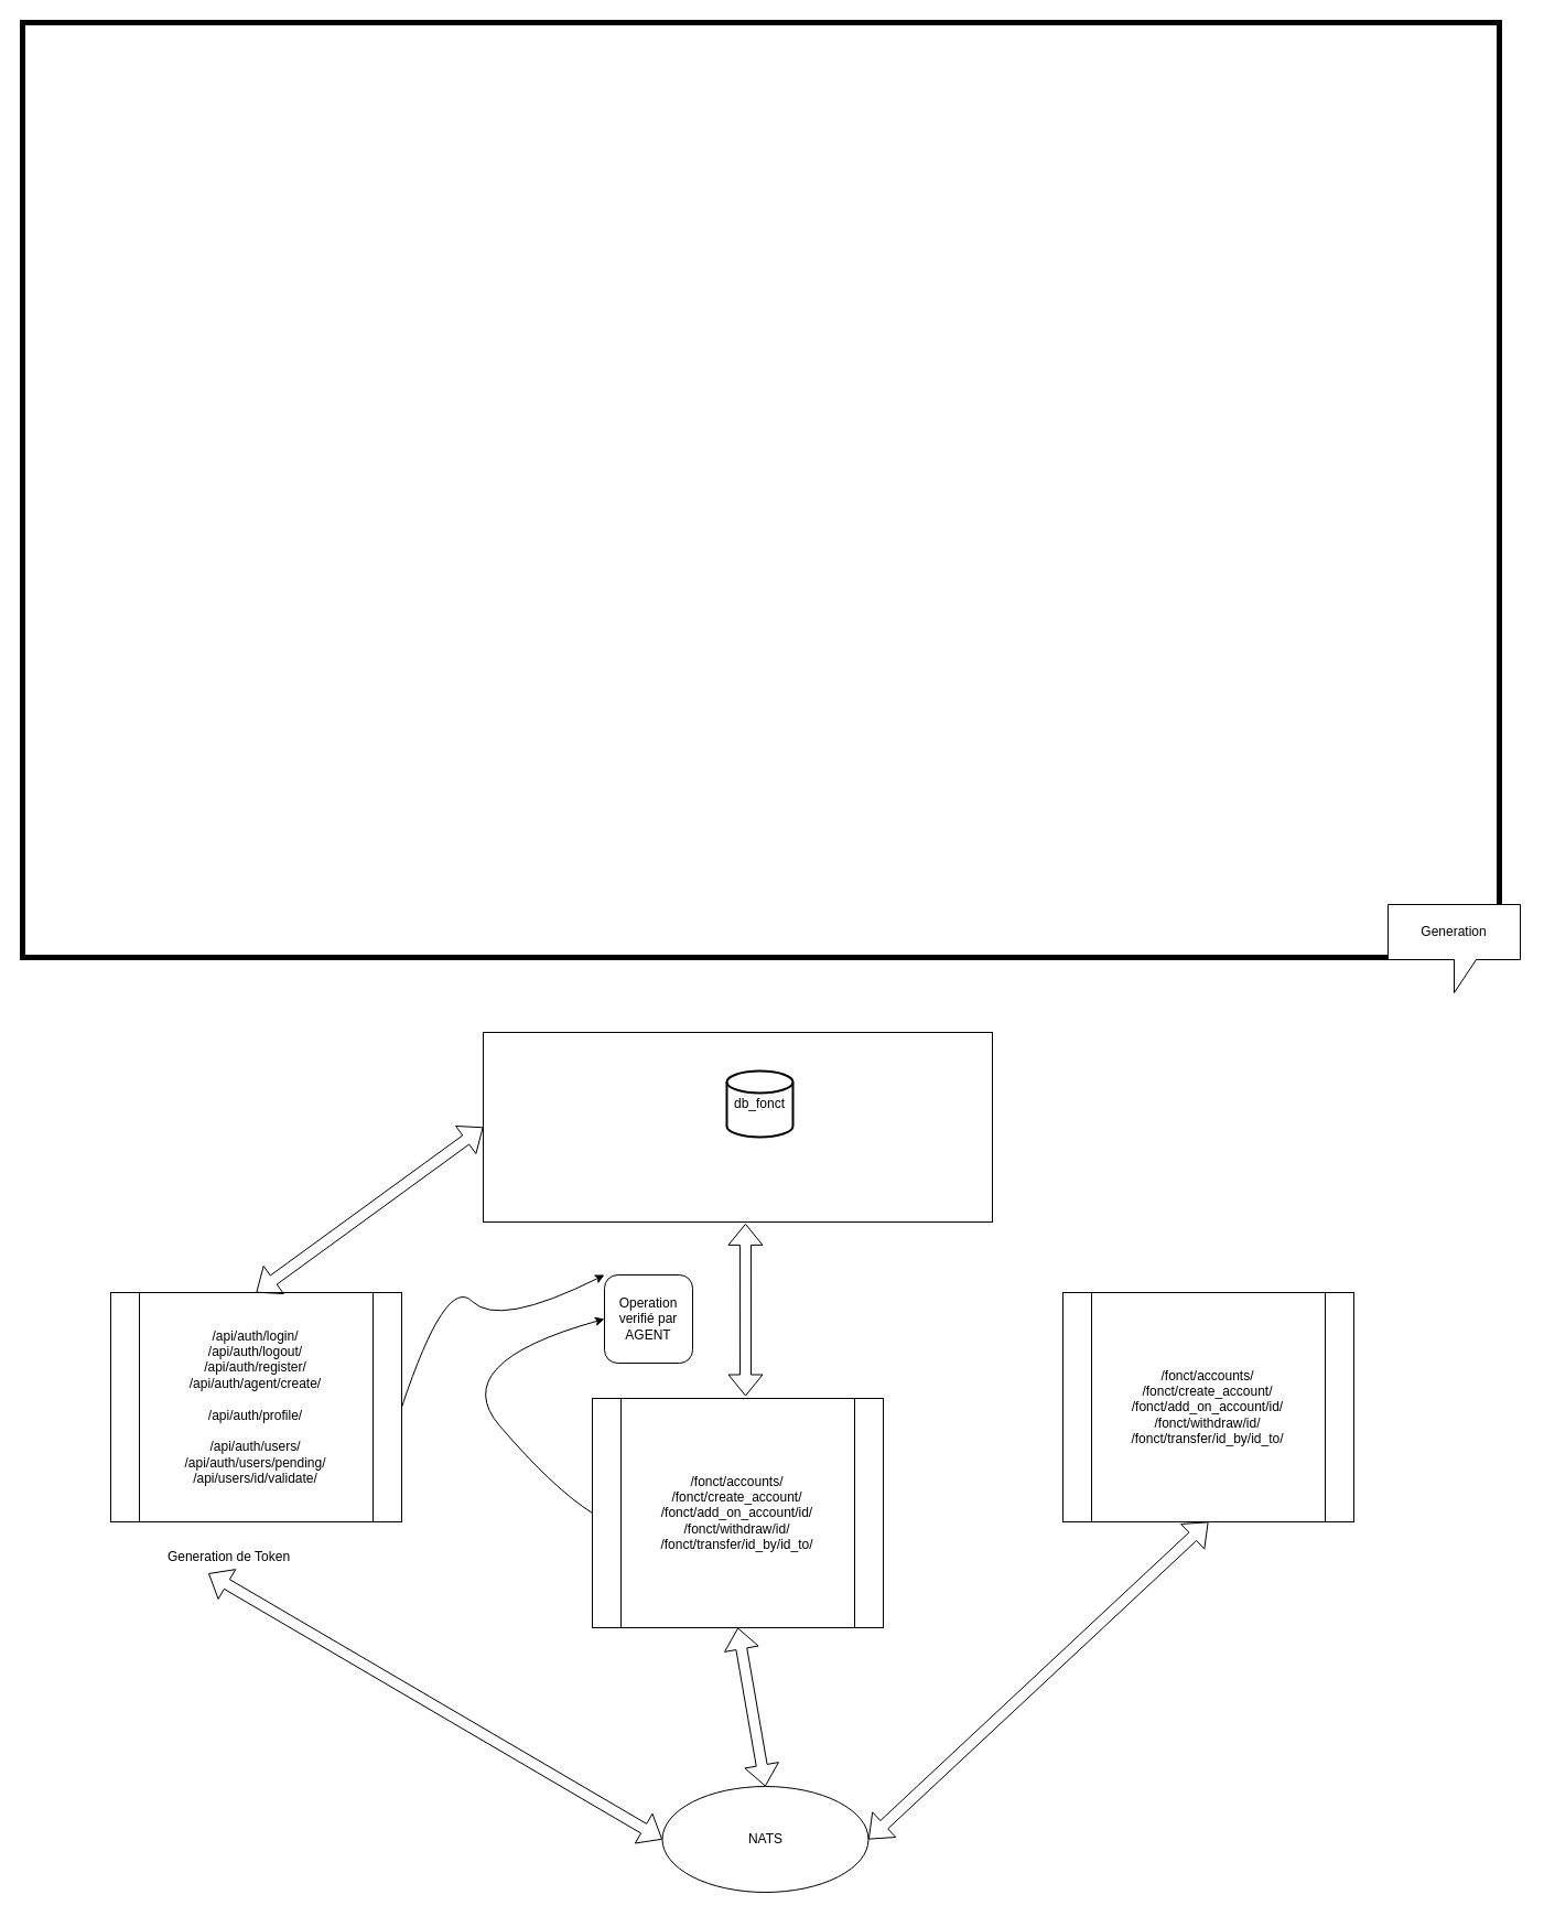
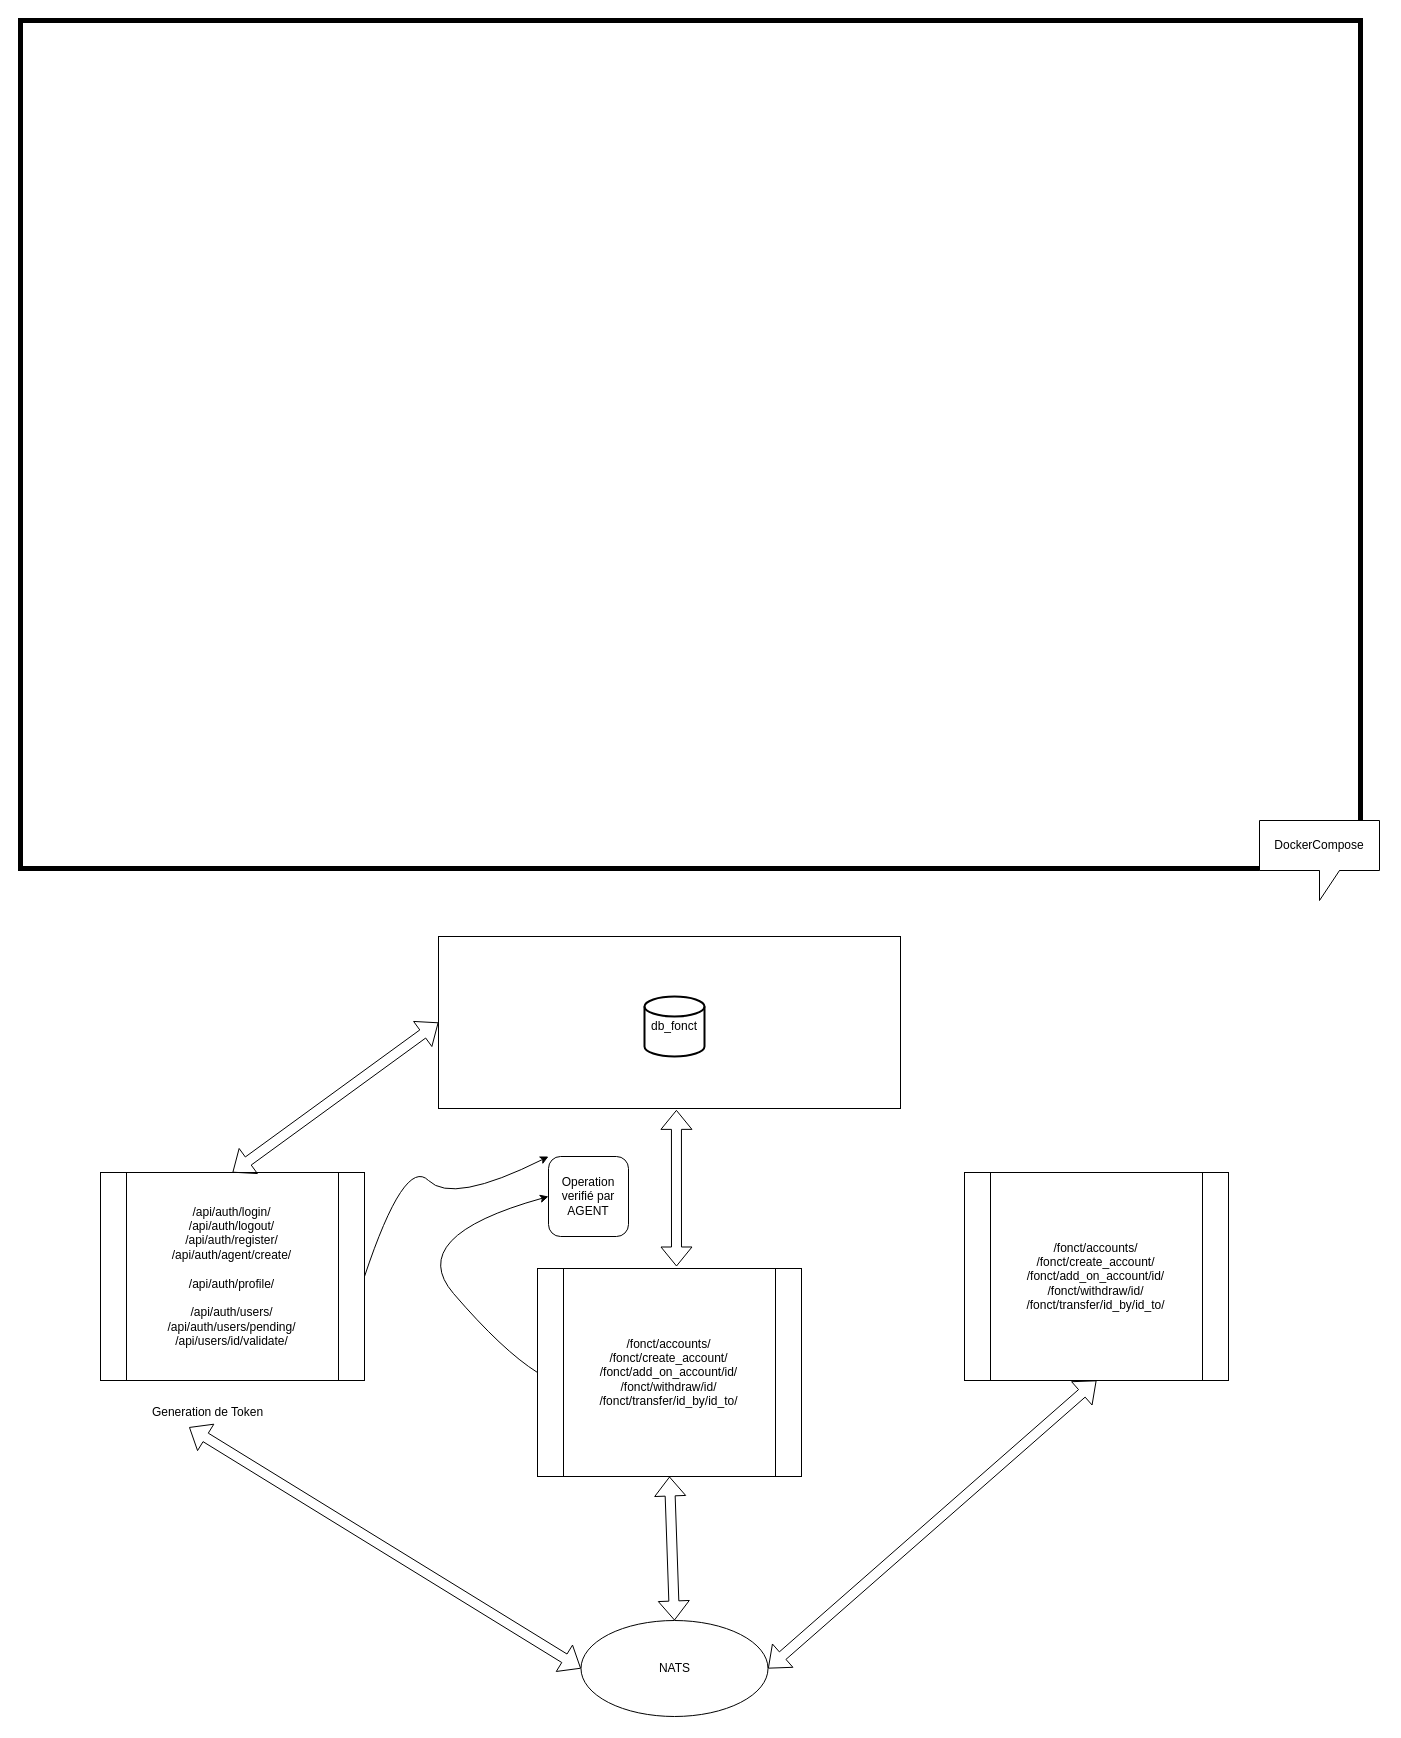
  <mxCell id="0" />
  <mxCell id="1" parent="0" />
  <mxCell id="2" value="" style="rounded=0;whiteSpace=wrap;html=1;" vertex="1" parent="1"><mxGeometry x="438" y="936" width="462" height="172" as="geometry" /></mxCell>
- <mxCell id="3" value="db_fonct" style="strokeWidth=2;html=1;shape=mxgraph.flowchart.database;whiteSpace=wrap;" vertex="1" parent="1"><mxGeometry x="659" y="971" width="60" height="60" as="geometry" /></mxCell>
+ <mxCell id="3" value="db_fonct" style="strokeWidth=2;html=1;shape=mxgraph.flowchart.database;whiteSpace=wrap;" vertex="1" parent="1"><mxGeometry x="644" y="996" width="60" height="60" as="geometry" /></mxCell>
  <mxCell id="4" value="/api/auth/login/&lt;br&gt;/api/auth/logout/&lt;br&gt;&lt;div&gt;/api/auth/register/&lt;br&gt;/api/auth/agent/create/&lt;br&gt;&lt;br&gt;/api/auth/profile/&lt;br&gt;&lt;br&gt;/api/auth/users/&lt;br&gt;/api/auth/users/pending/&lt;br&gt;/api/users/id/validate/&lt;/div&gt;" style="shape=process;whiteSpace=wrap;html=1;backgroundOutline=1;" vertex="1" parent="1"><mxGeometry x="100" y="1172" width="264" height="208" as="geometry" /></mxCell>
  <mxCell id="5" value="" style="shape=flexArrow;endArrow=classic;startArrow=classic;html=1;rounded=0;exitX=0.5;exitY=0;exitDx=0;exitDy=0;entryX=0;entryY=0.5;entryDx=0;entryDy=0;" edge="1" parent="1" source="4" target="2"><mxGeometry width="100" height="100" relative="1" as="geometry"><mxPoint x="436" y="1192" as="sourcePoint" /><mxPoint x="536" y="1092" as="targetPoint" /></mxGeometry></mxCell>
  <mxCell id="6" value="Generation de Token" style="text;html=1;align=center;verticalAlign=middle;resizable=0;points=[];autosize=1;strokeColor=none;fillColor=none;" vertex="1" parent="1"><mxGeometry x="135" y="1396" width="144" height="32" as="geometry" /></mxCell>
  <mxCell id="7" value="/fonct/accounts/&lt;br&gt;/fonct/create_account/&lt;br&gt;/fonct/add_on_account/id/&lt;br&gt;/fonct/withdraw/id/&lt;br&gt;/fonct/transfer/id_by/id_to/" style="shape=process;whiteSpace=wrap;html=1;backgroundOutline=1;" vertex="1" parent="1"><mxGeometry x="537" y="1268" width="264" height="208" as="geometry" /></mxCell>
  <mxCell id="8" value="Operation verifié par AGENT" style="whiteSpace=wrap;html=1;aspect=fixed;rounded=1;" vertex="1" parent="1"><mxGeometry x="548" y="1156" width="80" height="80" as="geometry" /></mxCell>
  <mxCell id="9" value="" style="curved=1;endArrow=classic;html=1;rounded=0;exitX=0;exitY=0.5;exitDx=0;exitDy=0;entryX=0;entryY=0.5;entryDx=0;entryDy=0;" edge="1" parent="1" source="7" target="8"><mxGeometry width="50" height="50" relative="1" as="geometry"><mxPoint x="452" y="1350" as="sourcePoint" /><mxPoint x="628" y="1188" as="targetPoint" /><Array as="points"><mxPoint x="502" y="1350" /><mxPoint x="404" y="1236" /></Array></mxGeometry></mxCell>
  <mxCell id="10" value="" style="shape=flexArrow;endArrow=classic;startArrow=classic;html=1;rounded=0;entryX=0.515;entryY=1.008;entryDx=0;entryDy=0;entryPerimeter=0;" edge="1" parent="1" target="2"><mxGeometry width="100" height="100" relative="1" as="geometry"><mxPoint x="676" y="1266" as="sourcePoint" /><mxPoint x="722" y="1156" as="targetPoint" /></mxGeometry></mxCell>
  <mxCell id="11" value="" style="curved=1;endArrow=classic;html=1;rounded=0;exitX=1;exitY=0.5;exitDx=0;exitDy=0;entryX=0;entryY=0;entryDx=0;entryDy=0;" edge="1" parent="1" source="4" target="8"><mxGeometry width="50" height="50" relative="1" as="geometry"><mxPoint x="452" y="1254" as="sourcePoint" /><mxPoint x="502" y="1204" as="targetPoint" /><Array as="points"><mxPoint x="404" y="1156" /><mxPoint x="452" y="1204" /></Array></mxGeometry></mxCell>
  <mxCell id="12" value="" style="rounded=0;whiteSpace=wrap;html=1;fillColor=none;strokeWidth=5;" vertex="1" parent="1"><mxGeometry x="20" y="20" width="1340" height="848" as="geometry" /></mxCell>
- <mxCell id="13" value="Generation" style="shape=callout;whiteSpace=wrap;html=1;perimeter=calloutPerimeter;" vertex="1" parent="1"><mxGeometry x="1259" y="820" width="120" height="80" as="geometry" /></mxCell>
+ <mxCell id="13" value="DockerCompose" style="shape=callout;whiteSpace=wrap;html=1;perimeter=calloutPerimeter;" vertex="1" parent="1"><mxGeometry x="1259" y="820" width="120" height="80" as="geometry" /></mxCell>
  <mxCell id="14" value="/fonct/accounts/&lt;br&gt;/fonct/create_account/&lt;br&gt;/fonct/add_on_account/id/&lt;br&gt;/fonct/withdraw/id/&lt;br&gt;/fonct/transfer/id_by/id_to/" style="shape=process;whiteSpace=wrap;html=1;backgroundOutline=1;" vertex="1" parent="1"><mxGeometry x="964" y="1172" width="264" height="208" as="geometry" /></mxCell>
- <mxCell id="15" value="NATS" style="ellipse;whiteSpace=wrap;html=1;" vertex="1" parent="1"><mxGeometry x="600.5" y="1620" width="187" height="96" as="geometry" /></mxCell>
+ <mxCell id="15" value="NATS" style="ellipse;whiteSpace=wrap;html=1;" vertex="1" parent="1"><mxGeometry x="580.5" y="1620" width="187" height="96" as="geometry" /></mxCell>
  <mxCell id="16" value="" style="shape=flexArrow;endArrow=classic;startArrow=classic;html=1;rounded=0;exitX=0;exitY=0.5;exitDx=0;exitDy=0;entryX=0.372;entryY=0.959;entryDx=0;entryDy=0;entryPerimeter=0;" edge="1" parent="1" source="15" target="6"><mxGeometry width="100" height="100" relative="1" as="geometry"><mxPoint x="612" y="1432" as="sourcePoint" /><mxPoint x="292" y="1844" as="targetPoint" /></mxGeometry></mxCell>
  <mxCell id="17" value="" style="shape=flexArrow;endArrow=classic;startArrow=classic;html=1;rounded=0;exitX=0.5;exitY=0;exitDx=0;exitDy=0;entryX=0.5;entryY=1;entryDx=0;entryDy=0;" edge="1" parent="1" source="15" target="7"><mxGeometry width="100" height="100" relative="1" as="geometry"><mxPoint x="931" y="1797" as="sourcePoint" /><mxPoint x="564" y="1556" as="targetPoint" /></mxGeometry></mxCell>
  <mxCell id="18" value="" style="shape=flexArrow;endArrow=classic;startArrow=classic;html=1;rounded=0;exitX=0.5;exitY=1;exitDx=0;exitDy=0;entryX=1;entryY=0.5;entryDx=0;entryDy=0;" edge="1" parent="1" source="14" target="15"><mxGeometry width="100" height="100" relative="1" as="geometry"><mxPoint x="1315" y="1829" as="sourcePoint" /><mxPoint x="948" y="1588" as="targetPoint" /></mxGeometry></mxCell>
